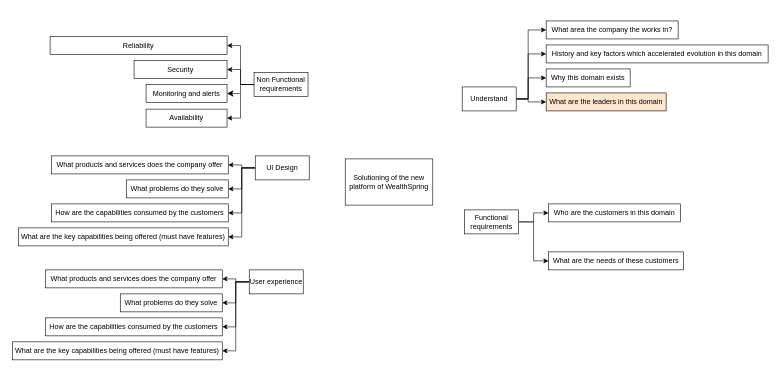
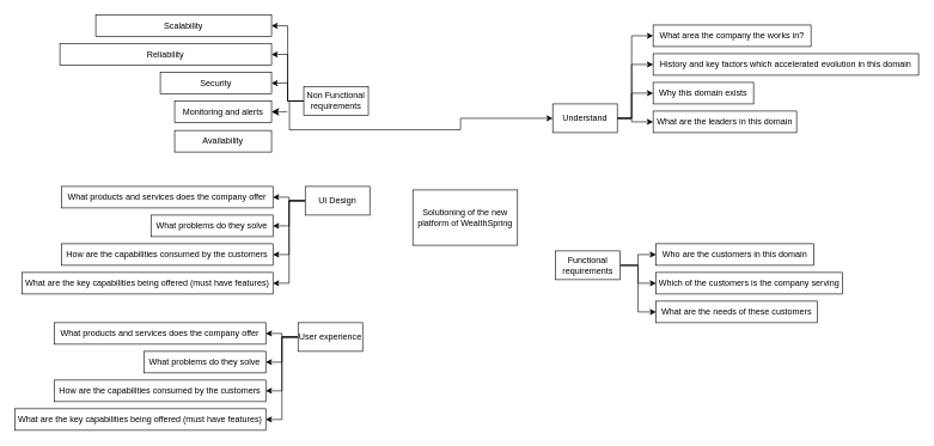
  <mxCell id="0" />
  <mxCell id="1" parent="0" />
  <mxCell id="2" value="&lt;div&gt;Solutioning of the new platform of WealthSpring&lt;/div&gt;" style="rounded=0;whiteSpace=wrap;html=1;" vertex="1" parent="1"><mxGeometry x="575" y="264" width="146" height="77" as="geometry" /></mxCell>
  <mxCell id="3" style="edgeStyle=orthogonalEdgeStyle;rounded=0;orthogonalLoop=1;jettySize=auto;html=1;exitX=1;exitY=0.5;exitDx=0;exitDy=0;entryX=0;entryY=0.5;entryDx=0;entryDy=0;" edge="1" parent="1" source="7" target="22"><mxGeometry relative="1" as="geometry"><Array as="points"><mxPoint x="880" y="164" /><mxPoint x="880" y="49" /></Array></mxGeometry></mxCell>
  <mxCell id="4" style="edgeStyle=orthogonalEdgeStyle;rounded=0;orthogonalLoop=1;jettySize=auto;html=1;exitX=1;exitY=0.5;exitDx=0;exitDy=0;entryX=0;entryY=0.5;entryDx=0;entryDy=0;" edge="1" parent="1" source="7" target="25"><mxGeometry relative="1" as="geometry"><Array as="points"><mxPoint x="880" y="164" /><mxPoint x="880" y="169" /></Array></mxGeometry></mxCell>
  <mxCell id="5" style="edgeStyle=orthogonalEdgeStyle;rounded=0;orthogonalLoop=1;jettySize=auto;html=1;exitX=1;exitY=0.5;exitDx=0;exitDy=0;entryX=0;entryY=0.5;entryDx=0;entryDy=0;" edge="1" parent="1" source="7" target="23"><mxGeometry relative="1" as="geometry"><Array as="points"><mxPoint x="880" y="164" /><mxPoint x="880" y="129" /></Array></mxGeometry></mxCell>
  <mxCell id="6" style="edgeStyle=orthogonalEdgeStyle;rounded=0;orthogonalLoop=1;jettySize=auto;html=1;exitX=1;exitY=0.5;exitDx=0;exitDy=0;entryX=0;entryY=0.5;entryDx=0;entryDy=0;" edge="1" parent="1" source="7" target="24"><mxGeometry relative="1" as="geometry"><Array as="points"><mxPoint x="880" y="164" /><mxPoint x="880" y="89" /></Array></mxGeometry></mxCell>
  <mxCell id="7" value="Understand" style="rounded=0;whiteSpace=wrap;html=1;" vertex="1" parent="1"><mxGeometry x="770" y="144" width="90" height="40" as="geometry" /></mxCell>
  <mxCell id="8" style="edgeStyle=orthogonalEdgeStyle;rounded=0;orthogonalLoop=1;jettySize=auto;html=1;exitX=1;exitY=0.5;exitDx=0;exitDy=0;entryX=0;entryY=0.5;entryDx=0;entryDy=0;" edge="1" parent="1" source="11" target="26"><mxGeometry relative="1" as="geometry" /></mxCell>
+ <mxCell id="9" style="edgeStyle=orthogonalEdgeStyle;rounded=0;orthogonalLoop=1;jettySize=auto;html=1;exitX=1;exitY=0.5;exitDx=0;exitDy=0;entryX=0;entryY=0.5;entryDx=0;entryDy=0;" edge="1" parent="1" source="11" target="28"><mxGeometry relative="1" as="geometry" /></mxCell>
  <mxCell id="10" style="edgeStyle=orthogonalEdgeStyle;rounded=0;orthogonalLoop=1;jettySize=auto;html=1;exitX=1;exitY=0.5;exitDx=0;exitDy=0;entryX=0;entryY=0.5;entryDx=0;entryDy=0;" edge="1" parent="1" source="11" target="27"><mxGeometry relative="1" as="geometry" /></mxCell>
  <mxCell id="11" value="Functional requirements" style="rounded=0;whiteSpace=wrap;html=1;" vertex="1" parent="1"><mxGeometry x="774" y="349" width="90" height="40" as="geometry" /></mxCell>
  <mxCell id="12" style="edgeStyle=orthogonalEdgeStyle;rounded=0;orthogonalLoop=1;jettySize=auto;html=1;exitX=0;exitY=0.5;exitDx=0;exitDy=0;entryX=1;entryY=0.5;entryDx=0;entryDy=0;" edge="1" parent="1" source="16" target="33"><mxGeometry relative="1" as="geometry" /></mxCell>
  <mxCell id="13" style="edgeStyle=orthogonalEdgeStyle;rounded=0;orthogonalLoop=1;jettySize=auto;html=1;exitX=0;exitY=0.5;exitDx=0;exitDy=0;entryX=1;entryY=0.5;entryDx=0;entryDy=0;" edge="1" parent="1" source="16" target="34"><mxGeometry relative="1" as="geometry" /></mxCell>
  <mxCell id="14" style="edgeStyle=orthogonalEdgeStyle;rounded=0;orthogonalLoop=1;jettySize=auto;html=1;exitX=0;exitY=0.5;exitDx=0;exitDy=0;entryX=1;entryY=0.5;entryDx=0;entryDy=0;" edge="1" parent="1" source="16" target="35"><mxGeometry relative="1" as="geometry" /></mxCell>
  <mxCell id="15" style="edgeStyle=orthogonalEdgeStyle;rounded=0;orthogonalLoop=1;jettySize=auto;html=1;exitX=0;exitY=0.5;exitDx=0;exitDy=0;entryX=1;entryY=0.5;entryDx=0;entryDy=0;" edge="1" parent="1" source="16" target="36"><mxGeometry relative="1" as="geometry" /></mxCell>
  <mxCell id="16" value="UI Design" style="rounded=0;whiteSpace=wrap;html=1;" vertex="1" parent="1"><mxGeometry x="425" y="259" width="90" height="40" as="geometry" /></mxCell>
- <mxCell id="17" style="edgeStyle=orthogonalEdgeStyle;rounded=0;orthogonalLoop=1;jettySize=auto;html=1;exitX=0;exitY=0.5;exitDx=0;exitDy=0;entryX=1;entryY=0.5;entryDx=0;entryDy=0;" edge="1" parent="1" source="21" target="46"><mxGeometry relative="1" as="geometry" /></mxCell>
+ <mxCell id="17" style="edgeStyle=orthogonalEdgeStyle;rounded=0;orthogonalLoop=1;jettySize=auto;html=1;exitX=0;exitY=0.5;exitDx=0;exitDy=0;" edge="1" parent="1" source="21" target="7"><mxGeometry relative="1" as="geometry" /></mxCell>
  <mxCell id="18" style="edgeStyle=orthogonalEdgeStyle;rounded=0;orthogonalLoop=1;jettySize=auto;html=1;exitX=0;exitY=0.5;exitDx=0;exitDy=0;entryX=1;entryY=0.5;entryDx=0;entryDy=0;" edge="1" parent="1" source="21" target="31"><mxGeometry relative="1" as="geometry" /></mxCell>
  <mxCell id="19" style="edgeStyle=orthogonalEdgeStyle;rounded=0;orthogonalLoop=1;jettySize=auto;html=1;exitX=0;exitY=0.5;exitDx=0;exitDy=0;entryX=1;entryY=0.5;entryDx=0;entryDy=0;" edge="1" parent="1" source="21" target="30"><mxGeometry relative="1" as="geometry" /></mxCell>
+ <mxCell id="20" style="edgeStyle=orthogonalEdgeStyle;rounded=0;orthogonalLoop=1;jettySize=auto;html=1;exitX=0;exitY=0.5;exitDx=0;exitDy=0;entryX=1;entryY=0.5;entryDx=0;entryDy=0;" edge="1" parent="1" source="21" target="29"><mxGeometry relative="1" as="geometry" /></mxCell>
  <mxCell id="21" value="Non Functional requirements" style="rounded=0;whiteSpace=wrap;html=1;" vertex="1" parent="1"><mxGeometry x="423" y="120" width="90" height="40" as="geometry" /></mxCell>
  <mxCell id="22" value="What area the company the works in?" style="rounded=0;whiteSpace=wrap;html=1;" vertex="1" parent="1"><mxGeometry x="910" y="34" width="220" height="30" as="geometry" /></mxCell>
  <mxCell id="23" value="Why this domain exists" style="rounded=0;whiteSpace=wrap;html=1;" vertex="1" parent="1"><mxGeometry x="910" y="114" width="140" height="30" as="geometry" /></mxCell>
  <mxCell id="24" value="History and key factors which accelerated evolution in this domain" style="rounded=0;whiteSpace=wrap;html=1;" vertex="1" parent="1"><mxGeometry x="910" y="74" width="370" height="30" as="geometry" /></mxCell>
- <mxCell id="25" value="What are the leaders in this domain" style="rounded=0;whiteSpace=wrap;html=1;fillColor=#ffe6cc;" vertex="1" parent="1"><mxGeometry x="910" y="154" width="200" height="30" as="geometry" /></mxCell>
+ <mxCell id="25" value="What are the leaders in this domain" style="rounded=0;whiteSpace=wrap;html=1;" vertex="1" parent="1"><mxGeometry x="910" y="154" width="200" height="30" as="geometry" /></mxCell>
  <mxCell id="26" value="Who are the customers in this domain" style="rounded=0;whiteSpace=wrap;html=1;" vertex="1" parent="1"><mxGeometry x="914" y="339" width="220" height="30" as="geometry" /></mxCell>
  <mxCell id="27" value="What are the needs of these customers" style="rounded=0;whiteSpace=wrap;html=1;" vertex="1" parent="1"><mxGeometry x="914" y="419" width="225" height="30" as="geometry" /></mxCell>
+ <mxCell id="28" value="Which of the customers is the company serving" style="rounded=0;whiteSpace=wrap;html=1;" vertex="1" parent="1"><mxGeometry x="914" y="379" width="260" height="30" as="geometry" /></mxCell>
+ <mxCell id="29" value="Scalability" style="rounded=0;whiteSpace=wrap;html=1;" vertex="1" parent="1"><mxGeometry x="133" y="20" width="245" height="30" as="geometry" /></mxCell>
  <mxCell id="30" value="Reliability" style="rounded=0;whiteSpace=wrap;html=1;" vertex="1" parent="1"><mxGeometry x="83" y="60" width="295" height="30" as="geometry" /></mxCell>
  <mxCell id="31" value="Security" style="rounded=0;whiteSpace=wrap;html=1;" vertex="1" parent="1"><mxGeometry x="223" y="100" width="155" height="30" as="geometry" /></mxCell>
  <mxCell id="32" value="Monitoring and alerts" style="rounded=0;whiteSpace=wrap;html=1;" vertex="1" parent="1"><mxGeometry x="243" y="140" width="135" height="30" as="geometry" /></mxCell>
  <mxCell id="33" value="What products and services does the company offer" style="rounded=0;whiteSpace=wrap;html=1;" vertex="1" parent="1"><mxGeometry x="85" y="259" width="295" height="30" as="geometry" /></mxCell>
  <mxCell id="34" value="What problems do they solve" style="rounded=0;whiteSpace=wrap;html=1;" vertex="1" parent="1"><mxGeometry x="210" y="299" width="170" height="30" as="geometry" /></mxCell>
  <mxCell id="35" value="How are the capabilities consumed by the customers" style="rounded=0;whiteSpace=wrap;html=1;" vertex="1" parent="1"><mxGeometry x="85" y="339" width="295" height="30" as="geometry" /></mxCell>
  <mxCell id="36" value="What are the key capabilities being offered (must have features)" style="rounded=0;whiteSpace=wrap;html=1;" vertex="1" parent="1"><mxGeometry x="30" y="379" width="350" height="30" as="geometry" /></mxCell>
  <mxCell id="37" style="edgeStyle=orthogonalEdgeStyle;rounded=0;orthogonalLoop=1;jettySize=auto;html=1;exitX=0;exitY=0.5;exitDx=0;exitDy=0;entryX=1;entryY=0.5;entryDx=0;entryDy=0;" edge="1" parent="1" source="41" target="42"><mxGeometry relative="1" as="geometry" /></mxCell>
  <mxCell id="38" style="edgeStyle=orthogonalEdgeStyle;rounded=0;orthogonalLoop=1;jettySize=auto;html=1;exitX=0;exitY=0.5;exitDx=0;exitDy=0;entryX=1;entryY=0.5;entryDx=0;entryDy=0;" edge="1" parent="1" source="41" target="43"><mxGeometry relative="1" as="geometry" /></mxCell>
  <mxCell id="39" style="edgeStyle=orthogonalEdgeStyle;rounded=0;orthogonalLoop=1;jettySize=auto;html=1;exitX=0;exitY=0.5;exitDx=0;exitDy=0;entryX=1;entryY=0.5;entryDx=0;entryDy=0;" edge="1" parent="1" source="41" target="44"><mxGeometry relative="1" as="geometry" /></mxCell>
  <mxCell id="40" style="edgeStyle=orthogonalEdgeStyle;rounded=0;orthogonalLoop=1;jettySize=auto;html=1;exitX=0;exitY=0.5;exitDx=0;exitDy=0;entryX=1;entryY=0.5;entryDx=0;entryDy=0;" edge="1" parent="1" source="41" target="45"><mxGeometry relative="1" as="geometry" /></mxCell>
  <mxCell id="41" value="User experience" style="rounded=0;whiteSpace=wrap;html=1;" vertex="1" parent="1"><mxGeometry x="415" y="449" width="90" height="40" as="geometry" /></mxCell>
  <mxCell id="42" value="What products and services does the company offer" style="rounded=0;whiteSpace=wrap;html=1;" vertex="1" parent="1"><mxGeometry x="75" y="449" width="295" height="30" as="geometry" /></mxCell>
  <mxCell id="43" value="What problems do they solve" style="rounded=0;whiteSpace=wrap;html=1;" vertex="1" parent="1"><mxGeometry x="200" y="489" width="170" height="30" as="geometry" /></mxCell>
  <mxCell id="44" value="How are the capabilities consumed by the customers" style="rounded=0;whiteSpace=wrap;html=1;" vertex="1" parent="1"><mxGeometry x="75" y="529" width="295" height="30" as="geometry" /></mxCell>
  <mxCell id="45" value="What are the key capabilities being offered (must have features)" style="rounded=0;whiteSpace=wrap;html=1;" vertex="1" parent="1"><mxGeometry x="20" y="569" width="350" height="30" as="geometry" /></mxCell>
  <mxCell id="46" value="Availability" style="rounded=0;whiteSpace=wrap;html=1;" vertex="1" parent="1"><mxGeometry x="243" y="181" width="135" height="30" as="geometry" /></mxCell>
  <mxCell id="47" value="" style="endArrow=classic;html=1;rounded=0;fontSize=12;startSize=8;endSize=8;curved=1;entryX=1;entryY=0.5;entryDx=0;entryDy=0;" edge="1" parent="1" target="32"><mxGeometry width="50" height="50" relative="1" as="geometry"><mxPoint x="400" y="155" as="sourcePoint" /><mxPoint x="662" y="227" as="targetPoint" /></mxGeometry></mxCell>
